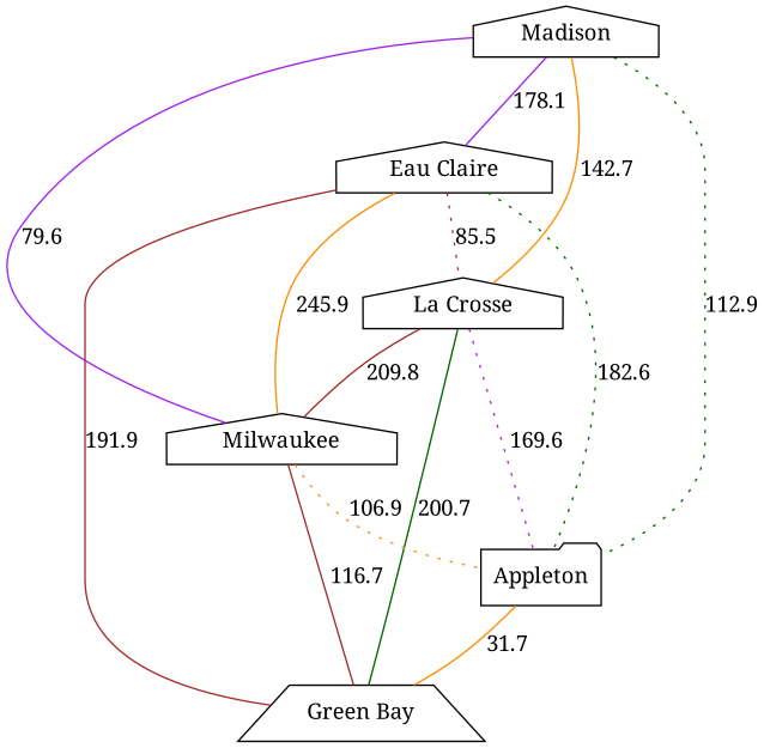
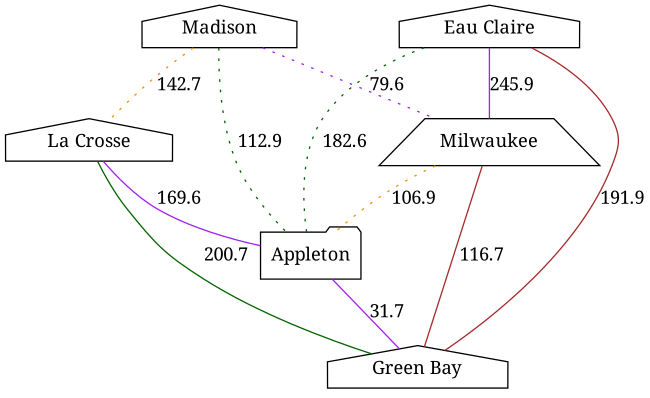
  graph {
    fontname="Noto Serif"
    node [fontname="Noto Serif" shape=house]
    edge [color=purple fontname="Noto Serif" style=solid]
    Madison
    "Eau Claire"
    "La Crosse"
-   Milwaukee
+   Milwaukee [shape=trapezium]
    Appleton [shape=folder]
-   "Green Bay" [shape=trapezium]
-   Madison -- "Eau Claire" [label=178.1]
-   Madison -- "La Crosse" [color=darkorange label=142.7]
-   Madison -- Milwaukee [label=79.6]
+   "Green Bay"
+   Madison -- "La Crosse" [color=darkorange label=142.7 style=dotted]
+   Madison -- Milwaukee [label=79.6 style=dotted]
    Madison -- Appleton [color=darkgreen label=112.9 style=dotted]
-   "Eau Claire" -- "La Crosse" [color=brown label=85.5 style=dotted]
-   "Eau Claire" -- Milwaukee [color=darkorange label=245.9]
+   "Eau Claire" -- Milwaukee [label=245.9]
    "Eau Claire" -- Appleton [color=darkgreen label=182.6 style=dotted]
    "Eau Claire" -- "Green Bay" [color=brown label=191.9]
-   "La Crosse" -- Milwaukee [color=brown label=209.8]
-   "La Crosse" -- Appleton [label=169.6 style=dotted]
+   "La Crosse" -- Appleton [label=169.6]
    "La Crosse" -- "Green Bay" [color=darkgreen label=200.7]
    Milwaukee -- Appleton [color=darkorange label=106.9 style=dotted]
    Milwaukee -- "Green Bay" [color=brown label=116.7]
-   Appleton -- "Green Bay" [color=darkorange label=31.7]
+   Appleton -- "Green Bay" [label=31.7]
  }
